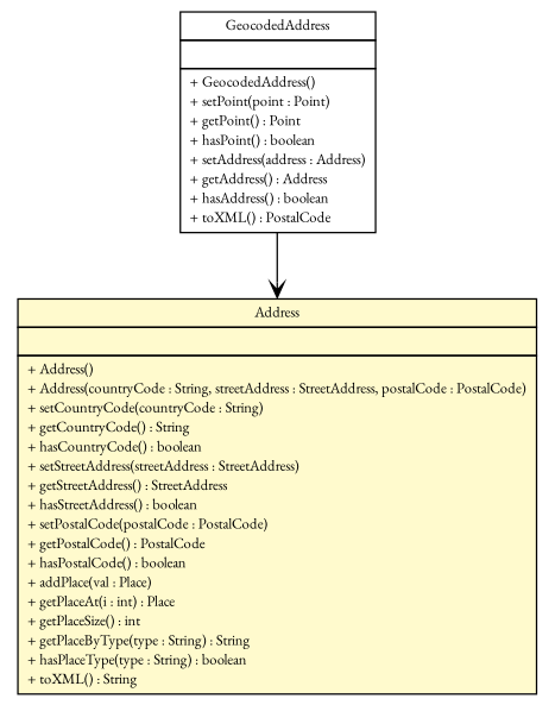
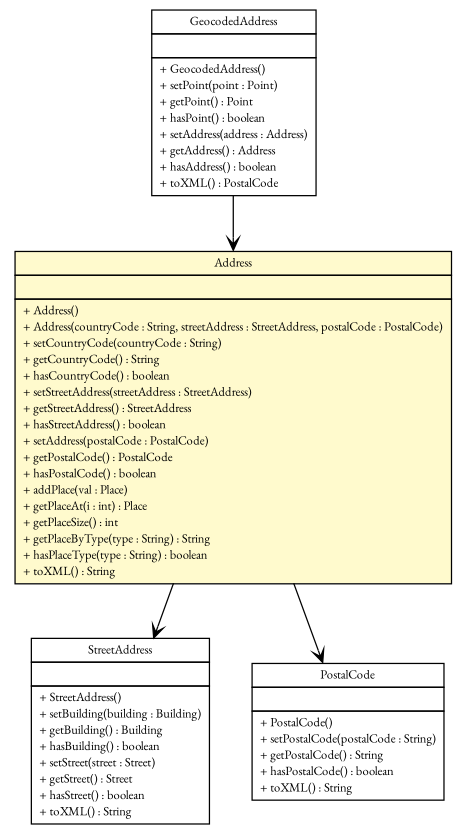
  digraph {
    fontname="EB Garamond"
    nodesep=0.25
    ranksep=0.5
    node [fontcolor=black fontname="EB Garamond" fontsize=10.0 shape=plaintext]
    edge [arrowhead=open color=black fontcolor=black fontname="EB Garamond" fontsize=10.0 headport=p labelfontname=Helvetica labelfontsize=10 tailport=p]
+   n1 [label=<<table title="nl.geozet.openls.databinding.openls.StreetAddress" border="0" cellborder="1" cellspacing="0" cellpadding="2" port="p" href="./StreetAddress.html"> 		<tr><td><table border="0" cellspacing="0" cellpadding="1"> <tr><td align="center" balign="center"> StreetAddress </td></tr> 		</table></td></tr> 		<tr><td><table border="0" cellspacing="0" cellpadding="1"> <tr><td align="left" balign="left">  </td></tr> 		</table></td></tr> 		<tr><td><table border="0" cellspacing="0" cellpadding="1"> <tr><td align="left" balign="left"> + StreetAddress() </td></tr> <tr><td align="left" balign="left"> + setBuilding(building : Building) </td></tr> <tr><td align="left" balign="left"> + getBuilding() : Building </td></tr> <tr><td align="left" balign="left"> + hasBuilding() : boolean </td></tr> <tr><td align="left" balign="left"> + setStreet(street : Street) </td></tr> <tr><td align="left" balign="left"> + getStreet() : Street </td></tr> <tr><td align="left" balign="left"> + hasStreet() : boolean </td></tr> <tr><td align="left" balign="left"> + toXML() : String </td></tr> 		</table></td></tr> 		</table>>]
+   n2 [label=<<table title="nl.geozet.openls.databinding.openls.PostalCode" border="0" cellborder="1" cellspacing="0" cellpadding="2" port="p" href="./PostalCode.html"> 		<tr><td><table border="0" cellspacing="0" cellpadding="1"> <tr><td align="center" balign="center"> PostalCode </td></tr> 		</table></td></tr> 		<tr><td><table border="0" cellspacing="0" cellpadding="1"> <tr><td align="left" balign="left">  </td></tr> 		</table></td></tr> 		<tr><td><table border="0" cellspacing="0" cellpadding="1"> <tr><td align="left" balign="left"> + PostalCode() </td></tr> <tr><td align="left" balign="left"> + setPostalCode(postalCode : String) </td></tr> <tr><td align="left" balign="left"> + getPostalCode() : String </td></tr> <tr><td align="left" balign="left"> + hasPostalCode() : boolean </td></tr> <tr><td align="left" balign="left"> + toXML() : String </td></tr> 		</table></td></tr> 		</table>>]
    n3 [label=<<table title="nl.geozet.openls.databinding.openls.GeocodedAddress" border="0" cellborder="1" cellspacing="0" cellpadding="2" port="p" href="./GeocodedAddress.html"> 		<tr><td><table border="0" cellspacing="0" cellpadding="1"> <tr><td align="center" balign="center"> GeocodedAddress </td></tr> 		</table></td></tr> 		<tr><td><table border="0" cellspacing="0" cellpadding="1"> <tr><td align="left" balign="left">  </td></tr> 		</table></td></tr> 		<tr><td><table border="0" cellspacing="0" cellpadding="1"> <tr><td align="left" balign="left"> + GeocodedAddress() </td></tr> <tr><td align="left" balign="left"> + setPoint(point : Point) </td></tr> <tr><td align="left" balign="left"> + getPoint() : Point </td></tr> <tr><td align="left" balign="left"> + hasPoint() : boolean </td></tr> <tr><td align="left" balign="left"> + setAddress(address : Address) </td></tr> <tr><td align="left" balign="left"> + getAddress() : Address </td></tr> <tr><td align="left" balign="left"> + hasAddress() : boolean </td></tr> <tr><td align="left" balign="left"> + toXML() : PostalCode </td></tr> 		</table></td></tr> 		</table>>]
-   n4 [label=<<table title="nl.geozet.openls.databinding.openls.Address" border="0" cellborder="1" cellspacing="0" cellpadding="2" port="p" bgcolor="lemonChiffon" href="./Address.html"> 		<tr><td><table border="0" cellspacing="0" cellpadding="1"> <tr><td align="center" balign="center"> Address </td></tr> 		</table></td></tr> 		<tr><td><table border="0" cellspacing="0" cellpadding="1"> <tr><td align="left" balign="left">  </td></tr> 		</table></td></tr> 		<tr><td><table border="0" cellspacing="0" cellpadding="1"> <tr><td align="left" balign="left"> + Address() </td></tr> <tr><td align="left" balign="left"> + Address(countryCode : String, streetAddress : StreetAddress, postalCode : PostalCode) </td></tr> <tr><td align="left" balign="left"> + setCountryCode(countryCode : String) </td></tr> <tr><td align="left" balign="left"> + getCountryCode() : String </td></tr> <tr><td align="left" balign="left"> + hasCountryCode() : boolean </td></tr> <tr><td align="left" balign="left"> + setStreetAddress(streetAddress : StreetAddress) </td></tr> <tr><td align="left" balign="left"> + getStreetAddress() : StreetAddress </td></tr> <tr><td align="left" balign="left"> + hasStreetAddress() : boolean </td></tr> <tr><td align="left" balign="left"> + setPostalCode(postalCode : PostalCode) </td></tr> <tr><td align="left" balign="left"> + getPostalCode() : PostalCode </td></tr> <tr><td align="left" balign="left"> + hasPostalCode() : boolean </td></tr> <tr><td align="left" balign="left"> + addPlace(val : Place) </td></tr> <tr><td align="left" balign="left"> + getPlaceAt(i : int) : Place </td></tr> <tr><td align="left" balign="left"> + getPlaceSize() : int </td></tr> <tr><td align="left" balign="left"> + getPlaceByType(type : String) : String </td></tr> <tr><td align="left" balign="left"> + hasPlaceType(type : String) : boolean </td></tr> <tr><td align="left" balign="left"> + toXML() : String </td></tr> 		</table></td></tr> 		</table>>]
+   n4 [label=<<table title="nl.geozet.openls.databinding.openls.Address" border="0" cellborder="1" cellspacing="0" cellpadding="2" port="p" bgcolor="lemonChiffon" href="./Address.html"> 		<tr><td><table border="0" cellspacing="0" cellpadding="1"> <tr><td align="center" balign="center"> Address </td></tr> 		</table></td></tr> 		<tr><td><table border="0" cellspacing="0" cellpadding="1"> <tr><td align="left" balign="left">  </td></tr> 		</table></td></tr> 		<tr><td><table border="0" cellspacing="0" cellpadding="1"> <tr><td align="left" balign="left"> + Address() </td></tr> <tr><td align="left" balign="left"> + Address(countryCode : String, streetAddress : StreetAddress, postalCode : PostalCode) </td></tr> <tr><td align="left" balign="left"> + setCountryCode(countryCode : String) </td></tr> <tr><td align="left" balign="left"> + getCountryCode() : String </td></tr> <tr><td align="left" balign="left"> + hasCountryCode() : boolean </td></tr> <tr><td align="left" balign="left"> + setStreetAddress(streetAddress : StreetAddress) </td></tr> <tr><td align="left" balign="left"> + getStreetAddress() : StreetAddress </td></tr> <tr><td align="left" balign="left"> + hasStreetAddress() : boolean </td></tr> <tr><td align="left" balign="left"> + setAddress(postalCode : PostalCode) </td></tr> <tr><td align="left" balign="left"> + getPostalCode() : PostalCode </td></tr> <tr><td align="left" balign="left"> + hasPostalCode() : boolean </td></tr> <tr><td align="left" balign="left"> + addPlace(val : Place) </td></tr> <tr><td align="left" balign="left"> + getPlaceAt(i : int) : Place </td></tr> <tr><td align="left" balign="left"> + getPlaceSize() : int </td></tr> <tr><td align="left" balign="left"> + getPlaceByType(type : String) : String </td></tr> <tr><td align="left" balign="left"> + hasPlaceType(type : String) : boolean </td></tr> <tr><td align="left" balign="left"> + toXML() : String </td></tr> 		</table></td></tr> 		</table>>]
    n3 -> n4
+   n4 -> n1
+   n4 -> n2
  }
